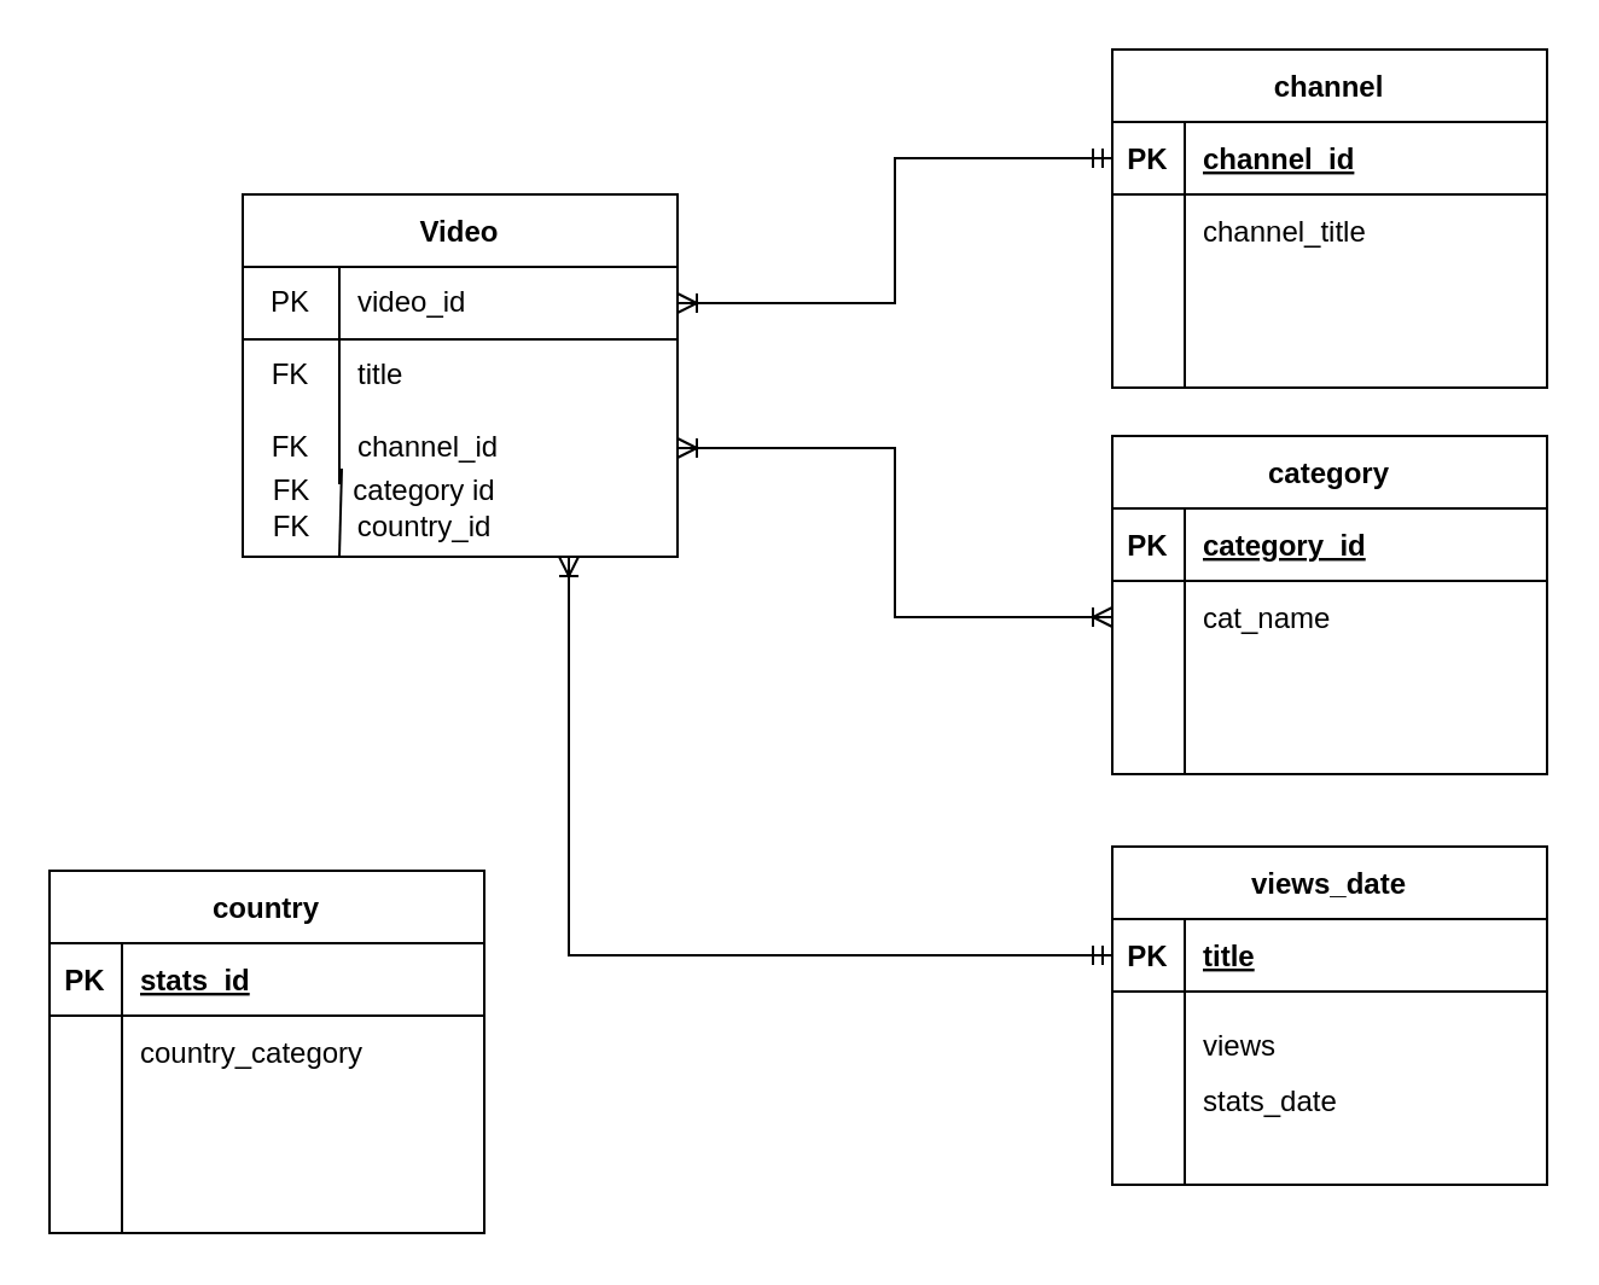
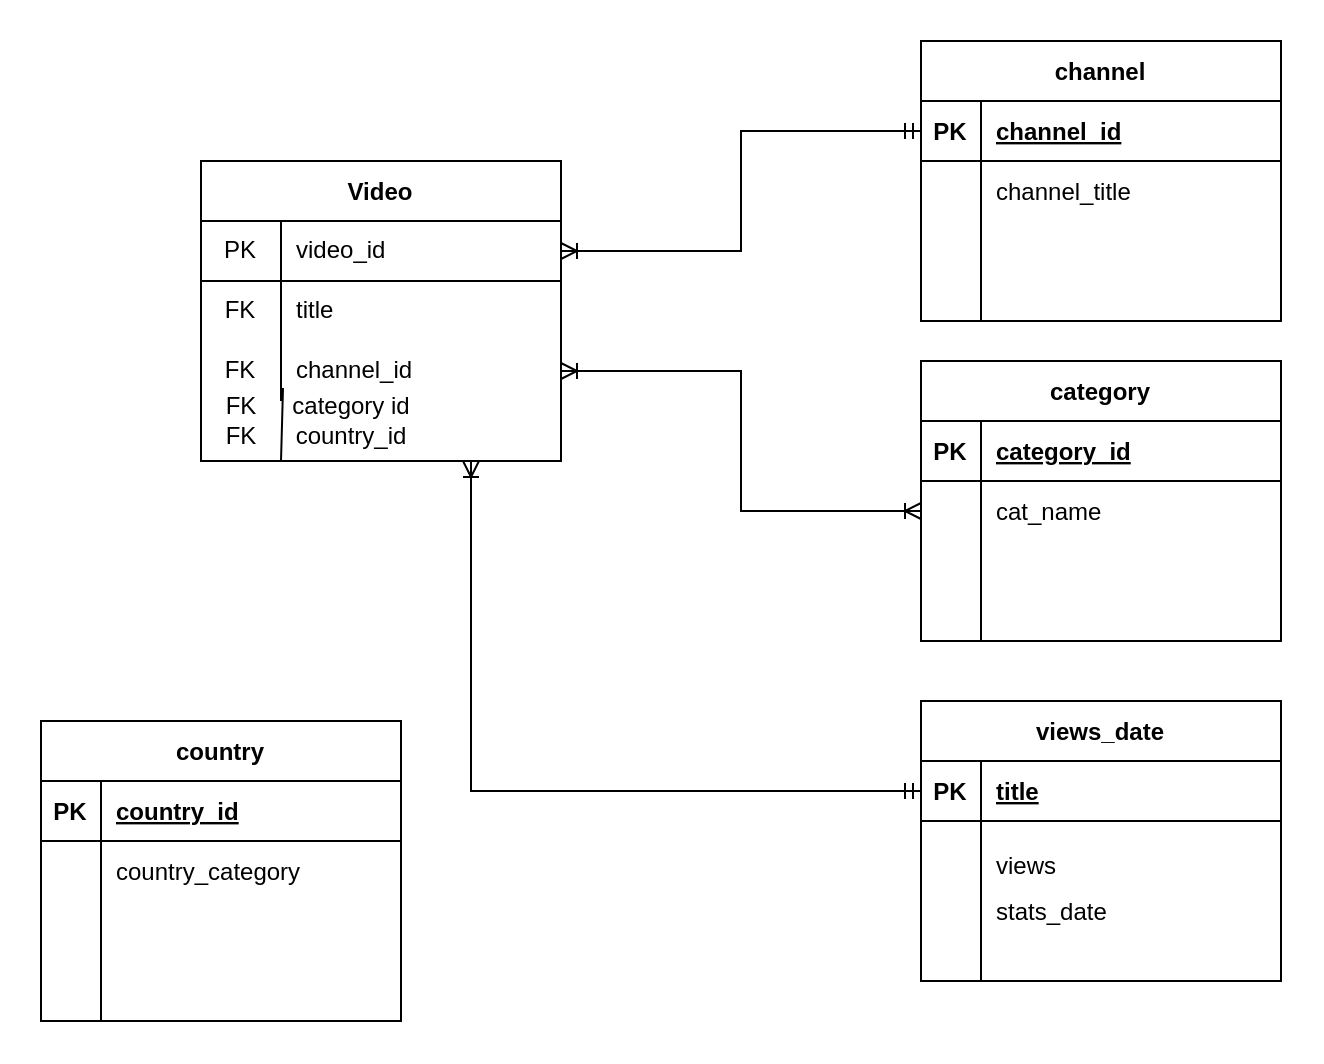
  <mxCell id="0" />
  <mxCell id="1" parent="0" />
  <mxCell id="2" style="edgeStyle=orthogonalEdgeStyle;rounded=0;orthogonalLoop=1;jettySize=auto;html=1;exitX=0.75;exitY=1;exitDx=0;exitDy=0;entryX=0;entryY=0.5;entryDx=0;entryDy=0;startArrow=ERoneToMany;startFill=0;endArrow=ERmandOne;endFill=0;" parent="1" source="3" target="59" edge="1"><mxGeometry relative="1" as="geometry" /></mxCell>
  <mxCell id="3" value="Video" style="shape=table;startSize=30;container=1;collapsible=0;childLayout=tableLayout;fixedRows=1;rowLines=0;fontStyle=1;align=center;pointerEvents=1;" parent="1" vertex="1"><mxGeometry x="100" y="80" width="180" height="150" as="geometry" /></mxCell>
  <mxCell id="4" value="" style="shape=partialRectangle;html=1;whiteSpace=wrap;collapsible=0;dropTarget=0;pointerEvents=1;fillColor=none;top=0;left=0;bottom=1;right=0;points=[[0,0.5],[1,0.5]];portConstraint=eastwest;" parent="3" vertex="1"><mxGeometry y="30" width="180" height="30" as="geometry" /></mxCell>
  <mxCell id="5" value="PK" style="shape=partialRectangle;html=1;whiteSpace=wrap;connectable=0;fillColor=none;top=0;left=0;bottom=0;right=0;overflow=hidden;pointerEvents=1;" parent="4" vertex="1"><mxGeometry width="40" height="30" as="geometry"><mxRectangle width="40" height="30" as="alternateBounds" /></mxGeometry></mxCell>
  <mxCell id="6" value="video_id" style="shape=partialRectangle;html=1;whiteSpace=wrap;connectable=0;fillColor=none;top=0;left=0;bottom=0;right=0;align=left;spacingLeft=6;overflow=hidden;pointerEvents=1;" parent="4" vertex="1"><mxGeometry x="40" width="140" height="30" as="geometry"><mxRectangle width="140" height="30" as="alternateBounds" /></mxGeometry></mxCell>
  <mxCell id="7" value="" style="shape=partialRectangle;html=1;whiteSpace=wrap;collapsible=0;dropTarget=0;pointerEvents=1;fillColor=none;top=0;left=0;bottom=0;right=0;points=[[0,0.5],[1,0.5]];portConstraint=eastwest;" parent="3" vertex="1"><mxGeometry y="60" width="180" height="30" as="geometry" /></mxCell>
  <mxCell id="8" value="" style="shape=partialRectangle;html=1;whiteSpace=wrap;connectable=0;fillColor=none;top=0;left=0;bottom=0;right=0;overflow=hidden;pointerEvents=1;" parent="7" vertex="1"><mxGeometry width="40" height="30" as="geometry"><mxRectangle width="40" height="30" as="alternateBounds" /></mxGeometry></mxCell>
  <mxCell id="9" value="title" style="shape=partialRectangle;html=1;whiteSpace=wrap;connectable=0;fillColor=none;top=0;left=0;bottom=0;right=0;align=left;spacingLeft=6;overflow=hidden;pointerEvents=1;" parent="7" vertex="1"><mxGeometry x="40" width="140" height="30" as="geometry"><mxRectangle width="140" height="30" as="alternateBounds" /></mxGeometry></mxCell>
  <mxCell id="10" value="" style="shape=partialRectangle;html=1;whiteSpace=wrap;collapsible=0;dropTarget=0;pointerEvents=1;fillColor=none;top=0;left=0;bottom=0;right=0;points=[[0,0.5],[1,0.5]];portConstraint=eastwest;" parent="3" vertex="1"><mxGeometry y="90" width="180" height="30" as="geometry" /></mxCell>
  <mxCell id="11" value="FK" style="shape=partialRectangle;html=1;whiteSpace=wrap;connectable=0;fillColor=none;top=0;left=0;bottom=0;right=0;overflow=hidden;pointerEvents=1;" parent="10" vertex="1"><mxGeometry width="40" height="30" as="geometry"><mxRectangle width="40" height="30" as="alternateBounds" /></mxGeometry></mxCell>
  <mxCell id="12" value="channel_id" style="shape=partialRectangle;html=1;whiteSpace=wrap;connectable=0;fillColor=none;top=0;left=0;bottom=0;right=0;align=left;spacingLeft=6;overflow=hidden;pointerEvents=1;" parent="10" vertex="1"><mxGeometry x="40" width="140" height="30" as="geometry"><mxRectangle width="140" height="30" as="alternateBounds" /></mxGeometry></mxCell>
  <mxCell id="13" value="FK&lt;br&gt;FK" style="text;html=1;align=center;verticalAlign=middle;resizable=0;points=[];autosize=1;strokeColor=none;fillColor=none;" parent="1" vertex="1"><mxGeometry x="105" y="195" width="30" height="30" as="geometry" /></mxCell>
  <mxCell id="14" value="category id&lt;br&gt;country_id" style="text;html=1;align=center;verticalAlign=middle;resizable=0;points=[];autosize=1;strokeColor=none;fillColor=none;" parent="1" vertex="1"><mxGeometry x="140" y="195" width="70" height="30" as="geometry" /></mxCell>
  <mxCell id="15" value="" style="endArrow=none;html=1;rounded=0;entryX=1.2;entryY=-0.05;entryDx=0;entryDy=0;entryPerimeter=0;" parent="1" target="13" edge="1"><mxGeometry width="50" height="50" relative="1" as="geometry"><mxPoint x="140" y="230" as="sourcePoint" /><mxPoint x="460" y="200" as="targetPoint" /></mxGeometry></mxCell>
  <mxCell id="16" value="channel" style="shape=table;startSize=30;container=1;collapsible=1;childLayout=tableLayout;fixedRows=1;rowLines=0;fontStyle=1;align=center;resizeLast=1;" parent="1" vertex="1"><mxGeometry x="460" y="20" width="180" height="140" as="geometry" /></mxCell>
  <mxCell id="17" value="" style="shape=partialRectangle;collapsible=0;dropTarget=0;pointerEvents=0;fillColor=none;top=0;left=0;bottom=1;right=0;points=[[0,0.5],[1,0.5]];portConstraint=eastwest;" parent="16" vertex="1"><mxGeometry y="30" width="180" height="30" as="geometry" /></mxCell>
  <mxCell id="18" value="PK" style="shape=partialRectangle;connectable=0;fillColor=none;top=0;left=0;bottom=0;right=0;fontStyle=1;overflow=hidden;" parent="17" vertex="1"><mxGeometry width="30" height="30" as="geometry"><mxRectangle width="30" height="30" as="alternateBounds" /></mxGeometry></mxCell>
  <mxCell id="19" value="channel_id" style="shape=partialRectangle;connectable=0;fillColor=none;top=0;left=0;bottom=0;right=0;align=left;spacingLeft=6;fontStyle=5;overflow=hidden;" parent="17" vertex="1"><mxGeometry x="30" width="150" height="30" as="geometry"><mxRectangle width="150" height="30" as="alternateBounds" /></mxGeometry></mxCell>
  <mxCell id="20" value="" style="shape=partialRectangle;collapsible=0;dropTarget=0;pointerEvents=0;fillColor=none;top=0;left=0;bottom=0;right=0;points=[[0,0.5],[1,0.5]];portConstraint=eastwest;" parent="16" vertex="1"><mxGeometry y="60" width="180" height="30" as="geometry" /></mxCell>
  <mxCell id="21" value="" style="shape=partialRectangle;connectable=0;fillColor=none;top=0;left=0;bottom=0;right=0;editable=1;overflow=hidden;" parent="20" vertex="1"><mxGeometry width="30" height="30" as="geometry"><mxRectangle width="30" height="30" as="alternateBounds" /></mxGeometry></mxCell>
  <mxCell id="22" value="channel_title" style="shape=partialRectangle;connectable=0;fillColor=none;top=0;left=0;bottom=0;right=0;align=left;spacingLeft=6;overflow=hidden;" parent="20" vertex="1"><mxGeometry x="30" width="150" height="30" as="geometry"><mxRectangle width="150" height="30" as="alternateBounds" /></mxGeometry></mxCell>
  <mxCell id="23" value="" style="shape=partialRectangle;collapsible=0;dropTarget=0;pointerEvents=0;fillColor=none;top=0;left=0;bottom=0;right=0;points=[[0,0.5],[1,0.5]];portConstraint=eastwest;" parent="16" vertex="1"><mxGeometry y="90" width="180" height="30" as="geometry" /></mxCell>
  <mxCell id="24" value="" style="shape=partialRectangle;connectable=0;fillColor=none;top=0;left=0;bottom=0;right=0;editable=1;overflow=hidden;" parent="23" vertex="1"><mxGeometry width="30" height="30" as="geometry"><mxRectangle width="30" height="30" as="alternateBounds" /></mxGeometry></mxCell>
  <mxCell id="25" value="" style="shape=partialRectangle;connectable=0;fillColor=none;top=0;left=0;bottom=0;right=0;align=left;spacingLeft=6;overflow=hidden;" parent="23" vertex="1"><mxGeometry x="30" width="150" height="30" as="geometry"><mxRectangle width="150" height="30" as="alternateBounds" /></mxGeometry></mxCell>
  <mxCell id="26" value="" style="shape=partialRectangle;collapsible=0;dropTarget=0;pointerEvents=0;fillColor=none;top=0;left=0;bottom=0;right=0;points=[[0,0.5],[1,0.5]];portConstraint=eastwest;" parent="16" vertex="1"><mxGeometry y="120" width="180" height="20" as="geometry" /></mxCell>
  <mxCell id="27" value="" style="shape=partialRectangle;connectable=0;fillColor=none;top=0;left=0;bottom=0;right=0;editable=1;overflow=hidden;" parent="26" vertex="1"><mxGeometry width="30" height="20" as="geometry"><mxRectangle width="30" height="20" as="alternateBounds" /></mxGeometry></mxCell>
  <mxCell id="28" value="" style="shape=partialRectangle;connectable=0;fillColor=none;top=0;left=0;bottom=0;right=0;align=left;spacingLeft=6;overflow=hidden;" parent="26" vertex="1"><mxGeometry x="30" width="150" height="20" as="geometry"><mxRectangle width="150" height="20" as="alternateBounds" /></mxGeometry></mxCell>
  <mxCell id="29" value="country" style="shape=table;startSize=30;container=1;collapsible=1;childLayout=tableLayout;fixedRows=1;rowLines=0;fontStyle=1;align=center;resizeLast=1;" parent="1" vertex="1"><mxGeometry x="20" y="360" width="180" height="150" as="geometry" /></mxCell>
  <mxCell id="30" value="" style="shape=partialRectangle;collapsible=0;dropTarget=0;pointerEvents=0;fillColor=none;top=0;left=0;bottom=1;right=0;points=[[0,0.5],[1,0.5]];portConstraint=eastwest;" parent="29" vertex="1"><mxGeometry y="30" width="180" height="30" as="geometry" /></mxCell>
  <mxCell id="31" value="PK" style="shape=partialRectangle;connectable=0;fillColor=none;top=0;left=0;bottom=0;right=0;fontStyle=1;overflow=hidden;" parent="30" vertex="1"><mxGeometry width="30" height="30" as="geometry"><mxRectangle width="30" height="30" as="alternateBounds" /></mxGeometry></mxCell>
- <mxCell id="32" value="stats_id" style="shape=partialRectangle;connectable=0;fillColor=none;top=0;left=0;bottom=0;right=0;align=left;spacingLeft=6;fontStyle=5;overflow=hidden;" parent="30" vertex="1"><mxGeometry x="30" width="150" height="30" as="geometry"><mxRectangle width="150" height="30" as="alternateBounds" /></mxGeometry></mxCell>
+ <mxCell id="32" value="country_id" style="shape=partialRectangle;connectable=0;fillColor=none;top=0;left=0;bottom=0;right=0;align=left;spacingLeft=6;fontStyle=5;overflow=hidden;" parent="30" vertex="1"><mxGeometry x="30" width="150" height="30" as="geometry"><mxRectangle width="150" height="30" as="alternateBounds" /></mxGeometry></mxCell>
  <mxCell id="33" value="" style="shape=partialRectangle;collapsible=0;dropTarget=0;pointerEvents=0;fillColor=none;top=0;left=0;bottom=0;right=0;points=[[0,0.5],[1,0.5]];portConstraint=eastwest;" parent="29" vertex="1"><mxGeometry y="60" width="180" height="30" as="geometry" /></mxCell>
  <mxCell id="34" value="" style="shape=partialRectangle;connectable=0;fillColor=none;top=0;left=0;bottom=0;right=0;editable=1;overflow=hidden;" parent="33" vertex="1"><mxGeometry width="30" height="30" as="geometry"><mxRectangle width="30" height="30" as="alternateBounds" /></mxGeometry></mxCell>
  <mxCell id="35" value="country_category" style="shape=partialRectangle;connectable=0;fillColor=none;top=0;left=0;bottom=0;right=0;align=left;spacingLeft=6;overflow=hidden;" parent="33" vertex="1"><mxGeometry x="30" width="150" height="30" as="geometry"><mxRectangle width="150" height="30" as="alternateBounds" /></mxGeometry></mxCell>
  <mxCell id="36" value="" style="shape=partialRectangle;collapsible=0;dropTarget=0;pointerEvents=0;fillColor=none;top=0;left=0;bottom=0;right=0;points=[[0,0.5],[1,0.5]];portConstraint=eastwest;" parent="29" vertex="1"><mxGeometry y="90" width="180" height="30" as="geometry" /></mxCell>
  <mxCell id="37" value="" style="shape=partialRectangle;connectable=0;fillColor=none;top=0;left=0;bottom=0;right=0;editable=1;overflow=hidden;" parent="36" vertex="1"><mxGeometry width="30" height="30" as="geometry"><mxRectangle width="30" height="30" as="alternateBounds" /></mxGeometry></mxCell>
  <mxCell id="38" value="" style="shape=partialRectangle;connectable=0;fillColor=none;top=0;left=0;bottom=0;right=0;align=left;spacingLeft=6;overflow=hidden;" parent="36" vertex="1"><mxGeometry x="30" width="150" height="30" as="geometry"><mxRectangle width="150" height="30" as="alternateBounds" /></mxGeometry></mxCell>
  <mxCell id="39" value="" style="shape=partialRectangle;collapsible=0;dropTarget=0;pointerEvents=0;fillColor=none;top=0;left=0;bottom=0;right=0;points=[[0,0.5],[1,0.5]];portConstraint=eastwest;" parent="29" vertex="1"><mxGeometry y="120" width="180" height="30" as="geometry" /></mxCell>
  <mxCell id="40" value="" style="shape=partialRectangle;connectable=0;fillColor=none;top=0;left=0;bottom=0;right=0;editable=1;overflow=hidden;" parent="39" vertex="1"><mxGeometry width="30" height="30" as="geometry"><mxRectangle width="30" height="30" as="alternateBounds" /></mxGeometry></mxCell>
  <mxCell id="41" value="" style="shape=partialRectangle;connectable=0;fillColor=none;top=0;left=0;bottom=0;right=0;align=left;spacingLeft=6;overflow=hidden;" parent="39" vertex="1"><mxGeometry x="30" width="150" height="30" as="geometry"><mxRectangle width="150" height="30" as="alternateBounds" /></mxGeometry></mxCell>
  <mxCell id="42" style="edgeStyle=orthogonalEdgeStyle;rounded=0;orthogonalLoop=1;jettySize=auto;html=1;exitX=1;exitY=0.5;exitDx=0;exitDy=0;entryX=0;entryY=0.5;entryDx=0;entryDy=0;startArrow=ERoneToMany;startFill=0;endArrow=ERmandOne;endFill=0;" parent="1" source="4" target="17" edge="1"><mxGeometry relative="1" as="geometry" /></mxCell>
  <mxCell id="43" value="category" style="shape=table;startSize=30;container=1;collapsible=1;childLayout=tableLayout;fixedRows=1;rowLines=0;fontStyle=1;align=center;resizeLast=1;" parent="1" vertex="1"><mxGeometry x="460" y="180" width="180" height="140" as="geometry" /></mxCell>
  <mxCell id="44" value="" style="shape=partialRectangle;collapsible=0;dropTarget=0;pointerEvents=0;fillColor=none;top=0;left=0;bottom=1;right=0;points=[[0,0.5],[1,0.5]];portConstraint=eastwest;" parent="43" vertex="1"><mxGeometry y="30" width="180" height="30" as="geometry" /></mxCell>
  <mxCell id="45" value="PK" style="shape=partialRectangle;connectable=0;fillColor=none;top=0;left=0;bottom=0;right=0;fontStyle=1;overflow=hidden;" parent="44" vertex="1"><mxGeometry width="30" height="30" as="geometry"><mxRectangle width="30" height="30" as="alternateBounds" /></mxGeometry></mxCell>
  <mxCell id="46" value="category_id" style="shape=partialRectangle;connectable=0;fillColor=none;top=0;left=0;bottom=0;right=0;align=left;spacingLeft=6;fontStyle=5;overflow=hidden;" parent="44" vertex="1"><mxGeometry x="30" width="150" height="30" as="geometry"><mxRectangle width="150" height="30" as="alternateBounds" /></mxGeometry></mxCell>
  <mxCell id="47" value="" style="shape=partialRectangle;collapsible=0;dropTarget=0;pointerEvents=0;fillColor=none;top=0;left=0;bottom=0;right=0;points=[[0,0.5],[1,0.5]];portConstraint=eastwest;" parent="43" vertex="1"><mxGeometry y="60" width="180" height="30" as="geometry" /></mxCell>
  <mxCell id="48" value="" style="shape=partialRectangle;connectable=0;fillColor=none;top=0;left=0;bottom=0;right=0;editable=1;overflow=hidden;" parent="47" vertex="1"><mxGeometry width="30" height="30" as="geometry"><mxRectangle width="30" height="30" as="alternateBounds" /></mxGeometry></mxCell>
  <mxCell id="49" value="cat_name" style="shape=partialRectangle;connectable=0;fillColor=none;top=0;left=0;bottom=0;right=0;align=left;spacingLeft=6;overflow=hidden;" parent="47" vertex="1"><mxGeometry x="30" width="150" height="30" as="geometry"><mxRectangle width="150" height="30" as="alternateBounds" /></mxGeometry></mxCell>
  <mxCell id="50" value="" style="shape=partialRectangle;collapsible=0;dropTarget=0;pointerEvents=0;fillColor=none;top=0;left=0;bottom=0;right=0;points=[[0,0.5],[1,0.5]];portConstraint=eastwest;" parent="43" vertex="1"><mxGeometry y="90" width="180" height="30" as="geometry" /></mxCell>
  <mxCell id="51" value="" style="shape=partialRectangle;connectable=0;fillColor=none;top=0;left=0;bottom=0;right=0;editable=1;overflow=hidden;" parent="50" vertex="1"><mxGeometry width="30" height="30" as="geometry"><mxRectangle width="30" height="30" as="alternateBounds" /></mxGeometry></mxCell>
  <mxCell id="52" value="" style="shape=partialRectangle;connectable=0;fillColor=none;top=0;left=0;bottom=0;right=0;align=left;spacingLeft=6;overflow=hidden;" parent="50" vertex="1"><mxGeometry x="30" width="150" height="30" as="geometry"><mxRectangle width="150" height="30" as="alternateBounds" /></mxGeometry></mxCell>
  <mxCell id="53" value="" style="shape=partialRectangle;collapsible=0;dropTarget=0;pointerEvents=0;fillColor=none;top=0;left=0;bottom=0;right=0;points=[[0,0.5],[1,0.5]];portConstraint=eastwest;" parent="43" vertex="1"><mxGeometry y="120" width="180" height="20" as="geometry" /></mxCell>
  <mxCell id="54" value="" style="shape=partialRectangle;connectable=0;fillColor=none;top=0;left=0;bottom=0;right=0;editable=1;overflow=hidden;" parent="53" vertex="1"><mxGeometry width="30" height="20" as="geometry"><mxRectangle width="30" height="20" as="alternateBounds" /></mxGeometry></mxCell>
  <mxCell id="55" value="" style="shape=partialRectangle;connectable=0;fillColor=none;top=0;left=0;bottom=0;right=0;align=left;spacingLeft=6;overflow=hidden;" parent="53" vertex="1"><mxGeometry x="30" width="150" height="20" as="geometry"><mxRectangle width="150" height="20" as="alternateBounds" /></mxGeometry></mxCell>
  <mxCell id="56" style="edgeStyle=orthogonalEdgeStyle;rounded=0;orthogonalLoop=1;jettySize=auto;html=1;exitX=1;exitY=0.5;exitDx=0;exitDy=0;entryX=0;entryY=0.5;entryDx=0;entryDy=0;startArrow=ERoneToMany;startFill=0;endArrow=ERoneToMany;endFill=0;" parent="1" source="10" target="47" edge="1"><mxGeometry relative="1" as="geometry" /></mxCell>
  <mxCell id="57" value="FK" style="shape=partialRectangle;html=1;whiteSpace=wrap;connectable=0;fillColor=none;top=0;left=0;bottom=0;right=0;overflow=hidden;pointerEvents=1;" parent="1" vertex="1"><mxGeometry x="100" y="140" width="40" height="30" as="geometry"><mxRectangle width="40" height="30" as="alternateBounds" /></mxGeometry></mxCell>
  <mxCell id="58" value="views_date" style="shape=table;startSize=30;container=1;collapsible=1;childLayout=tableLayout;fixedRows=1;rowLines=0;fontStyle=1;align=center;resizeLast=1;" parent="1" vertex="1"><mxGeometry x="460" y="350" width="180" height="140" as="geometry" /></mxCell>
  <mxCell id="59" value="" style="shape=partialRectangle;collapsible=0;dropTarget=0;pointerEvents=0;fillColor=none;top=0;left=0;bottom=1;right=0;points=[[0,0.5],[1,0.5]];portConstraint=eastwest;" parent="58" vertex="1"><mxGeometry y="30" width="180" height="30" as="geometry" /></mxCell>
  <mxCell id="60" value="PK" style="shape=partialRectangle;connectable=0;fillColor=none;top=0;left=0;bottom=0;right=0;fontStyle=1;overflow=hidden;" parent="59" vertex="1"><mxGeometry width="30" height="30" as="geometry"><mxRectangle width="30" height="30" as="alternateBounds" /></mxGeometry></mxCell>
  <mxCell id="61" value="title" style="shape=partialRectangle;connectable=0;fillColor=none;top=0;left=0;bottom=0;right=0;align=left;spacingLeft=6;fontStyle=5;overflow=hidden;" parent="59" vertex="1"><mxGeometry x="30" width="150" height="30" as="geometry"><mxRectangle width="150" height="30" as="alternateBounds" /></mxGeometry></mxCell>
  <mxCell id="62" value="" style="shape=partialRectangle;collapsible=0;dropTarget=0;pointerEvents=0;fillColor=none;top=0;left=0;bottom=0;right=0;points=[[0,0.5],[1,0.5]];portConstraint=eastwest;" parent="58" vertex="1"><mxGeometry y="60" width="180" height="30" as="geometry" /></mxCell>
  <mxCell id="63" value="" style="shape=partialRectangle;connectable=0;fillColor=none;top=0;left=0;bottom=0;right=0;editable=1;overflow=hidden;" parent="62" vertex="1"><mxGeometry width="30" height="30" as="geometry"><mxRectangle width="30" height="30" as="alternateBounds" /></mxGeometry></mxCell>
  <mxCell id="64" value="&#10;views" style="shape=partialRectangle;connectable=0;fillColor=none;top=0;left=0;bottom=0;right=0;align=left;spacingLeft=6;overflow=hidden;" parent="62" vertex="1"><mxGeometry x="30" width="150" height="30" as="geometry"><mxRectangle width="150" height="30" as="alternateBounds" /></mxGeometry></mxCell>
  <mxCell id="65" value="" style="shape=partialRectangle;collapsible=0;dropTarget=0;pointerEvents=0;fillColor=none;top=0;left=0;bottom=0;right=0;points=[[0,0.5],[1,0.5]];portConstraint=eastwest;" parent="58" vertex="1"><mxGeometry y="90" width="180" height="30" as="geometry" /></mxCell>
  <mxCell id="66" value="" style="shape=partialRectangle;connectable=0;fillColor=none;top=0;left=0;bottom=0;right=0;editable=1;overflow=hidden;" parent="65" vertex="1"><mxGeometry width="30" height="30" as="geometry"><mxRectangle width="30" height="30" as="alternateBounds" /></mxGeometry></mxCell>
  <mxCell id="67" value="stats_date" style="shape=partialRectangle;connectable=0;fillColor=none;top=0;left=0;bottom=0;right=0;align=left;spacingLeft=6;overflow=hidden;" parent="65" vertex="1"><mxGeometry x="30" width="150" height="30" as="geometry"><mxRectangle width="150" height="30" as="alternateBounds" /></mxGeometry></mxCell>
  <mxCell id="68" value="" style="shape=partialRectangle;collapsible=0;dropTarget=0;pointerEvents=0;fillColor=none;top=0;left=0;bottom=0;right=0;points=[[0,0.5],[1,0.5]];portConstraint=eastwest;" parent="58" vertex="1"><mxGeometry y="120" width="180" height="20" as="geometry" /></mxCell>
  <mxCell id="69" value="" style="shape=partialRectangle;connectable=0;fillColor=none;top=0;left=0;bottom=0;right=0;editable=1;overflow=hidden;" parent="68" vertex="1"><mxGeometry width="30" height="20" as="geometry"><mxRectangle width="30" height="20" as="alternateBounds" /></mxGeometry></mxCell>
  <mxCell id="70" value="" style="shape=partialRectangle;connectable=0;fillColor=none;top=0;left=0;bottom=0;right=0;align=left;spacingLeft=6;overflow=hidden;" parent="68" vertex="1"><mxGeometry x="30" width="150" height="20" as="geometry"><mxRectangle width="150" height="20" as="alternateBounds" /></mxGeometry></mxCell>
